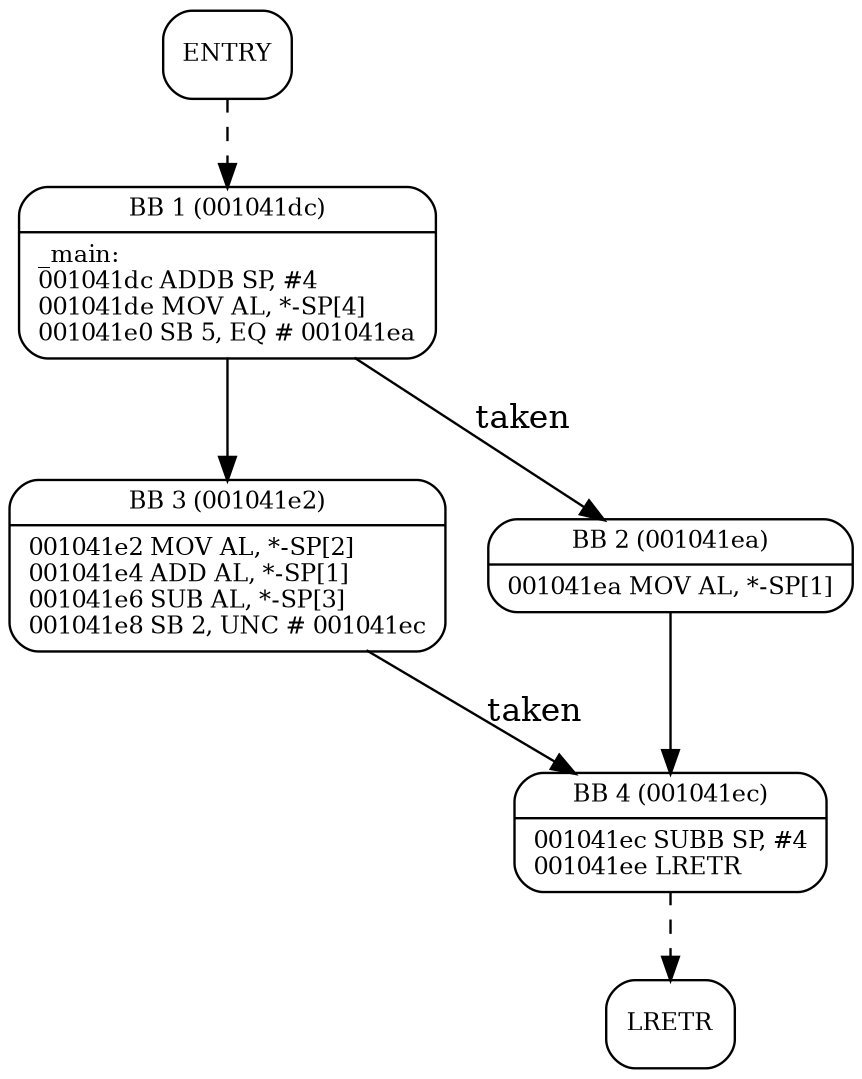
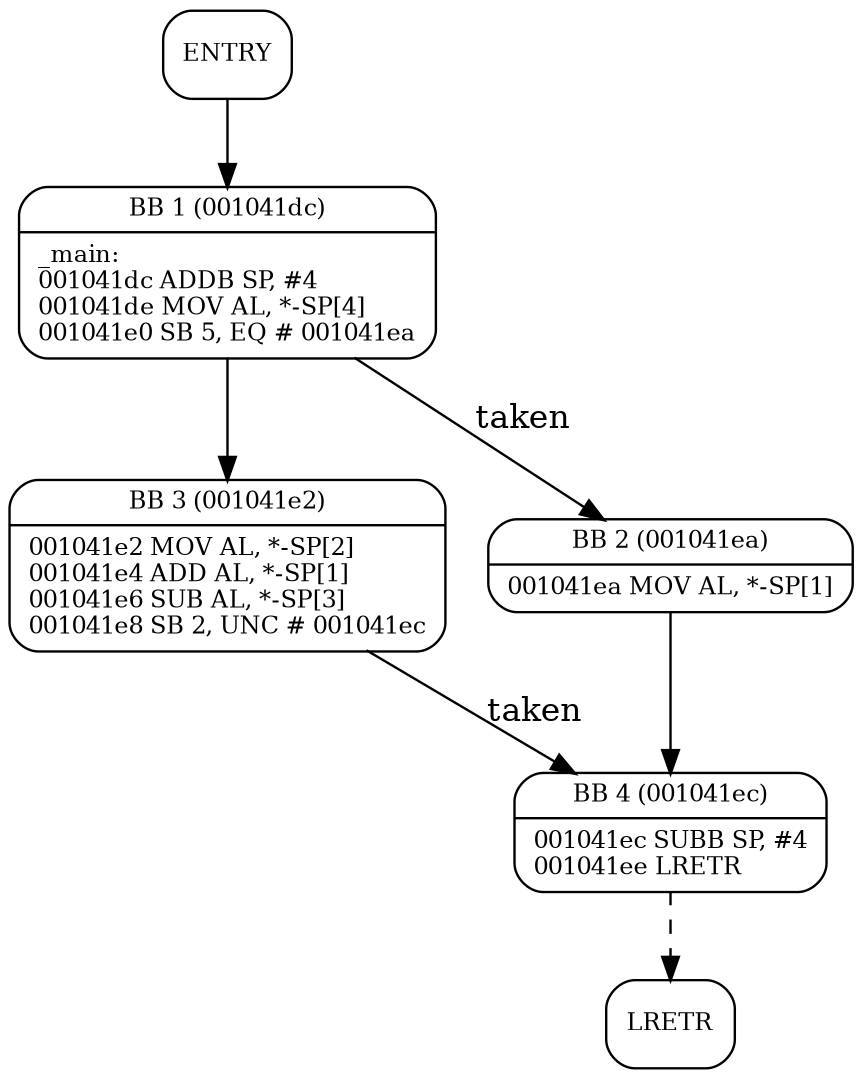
  digraph {
    node [fontsize=10 labeljust=l shape=Mrecord]
    edge [weight=1]
    n1 [label=ENTRY]
    n2 [label="{BB 1 (001041dc) | _main:\l001041dc    ADDB SP, #4\l001041de    MOV AL, *-SP[4]\l001041e0    SB 5, EQ    # 001041ea\l }"]
    n3 [label="{BB 3 (001041e2) | 001041e2    MOV AL, *-SP[2]\l001041e4    ADD AL, *-SP[1]\l001041e6    SUB AL, *-SP[3]\l001041e8    SB 2, UNC    # 001041ec\l }"]
    n4 [label="{BB 2 (001041ea) | 001041ea    MOV AL, *-SP[1]\l }"]
    n5 [label="{BB 4 (001041ec) | 001041ec    SUBB SP, #4\l001041ee    LRETR\l }"]
    n6 [label=LRETR]
-   n1 -> n2 [style=dashed]
+   n1 -> n2 [style=solid]
    n2 -> n3 [weight=4]
    n2 -> n4 [label=taken weight=3]
    n3 -> n5 [label=taken weight=3]
    n4 -> n5 [weight=4]
    n5 -> n6 [style=dashed]
  }
